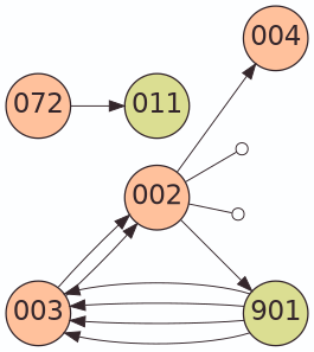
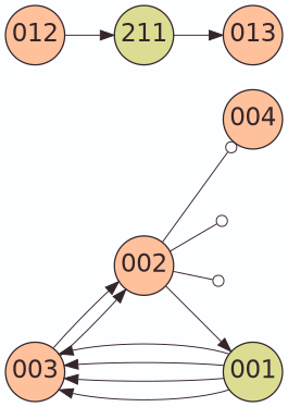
  digraph {
    bgcolor="#FDFEFF"
    rankdir=LR
    node [color="#34262B" fillcolor="#FFC19C" fixedsize=true fontcolor="#34262B" fontname=Helvetica fontsize=18 penwidth=1 shape=circle style=filled]
    edge [color="#34262B" penwidth=0.75]
    003 [height=0.6 width=0.6]
    002 [height=0.6 width=0.6]
    004 [height=0.6 width=0.6]
    0102 [fillcolor="#DBDE92" height=0.6 style=invisible width=0.6]
    0202 [fillcolor="#DBDE92" height=0.6 style=invisible width=0.6]
-   001 [fillcolor="#DBDE92" height=0.6 width=0.6 label=901]
-   012 [height=0.6 width=0.6 label=072]
-   011 [fillcolor="#DBDE92" height=0.6 width=0.6]
+   001 [fillcolor="#DBDE92" height=0.6 width=0.6]
+   012 [height=0.6 width=0.6]
+   011 [fillcolor="#DBDE92" height=0.6 width=0.6 label=211]
+   013 [height=0.6 width=0.6]
    003 -> 002
    003 -> 002
-   002 -> 004
+   002 -> 004 [arrowhead=odot]
    002 -> 0102 [arrowhead=odot]
    002 -> 0202 [arrowhead=odot]
    002 -> 001
    001 -> 003
    001 -> 003
    001 -> 003
    001 -> 003
    012 -> 011
+   011 -> 013
  }
